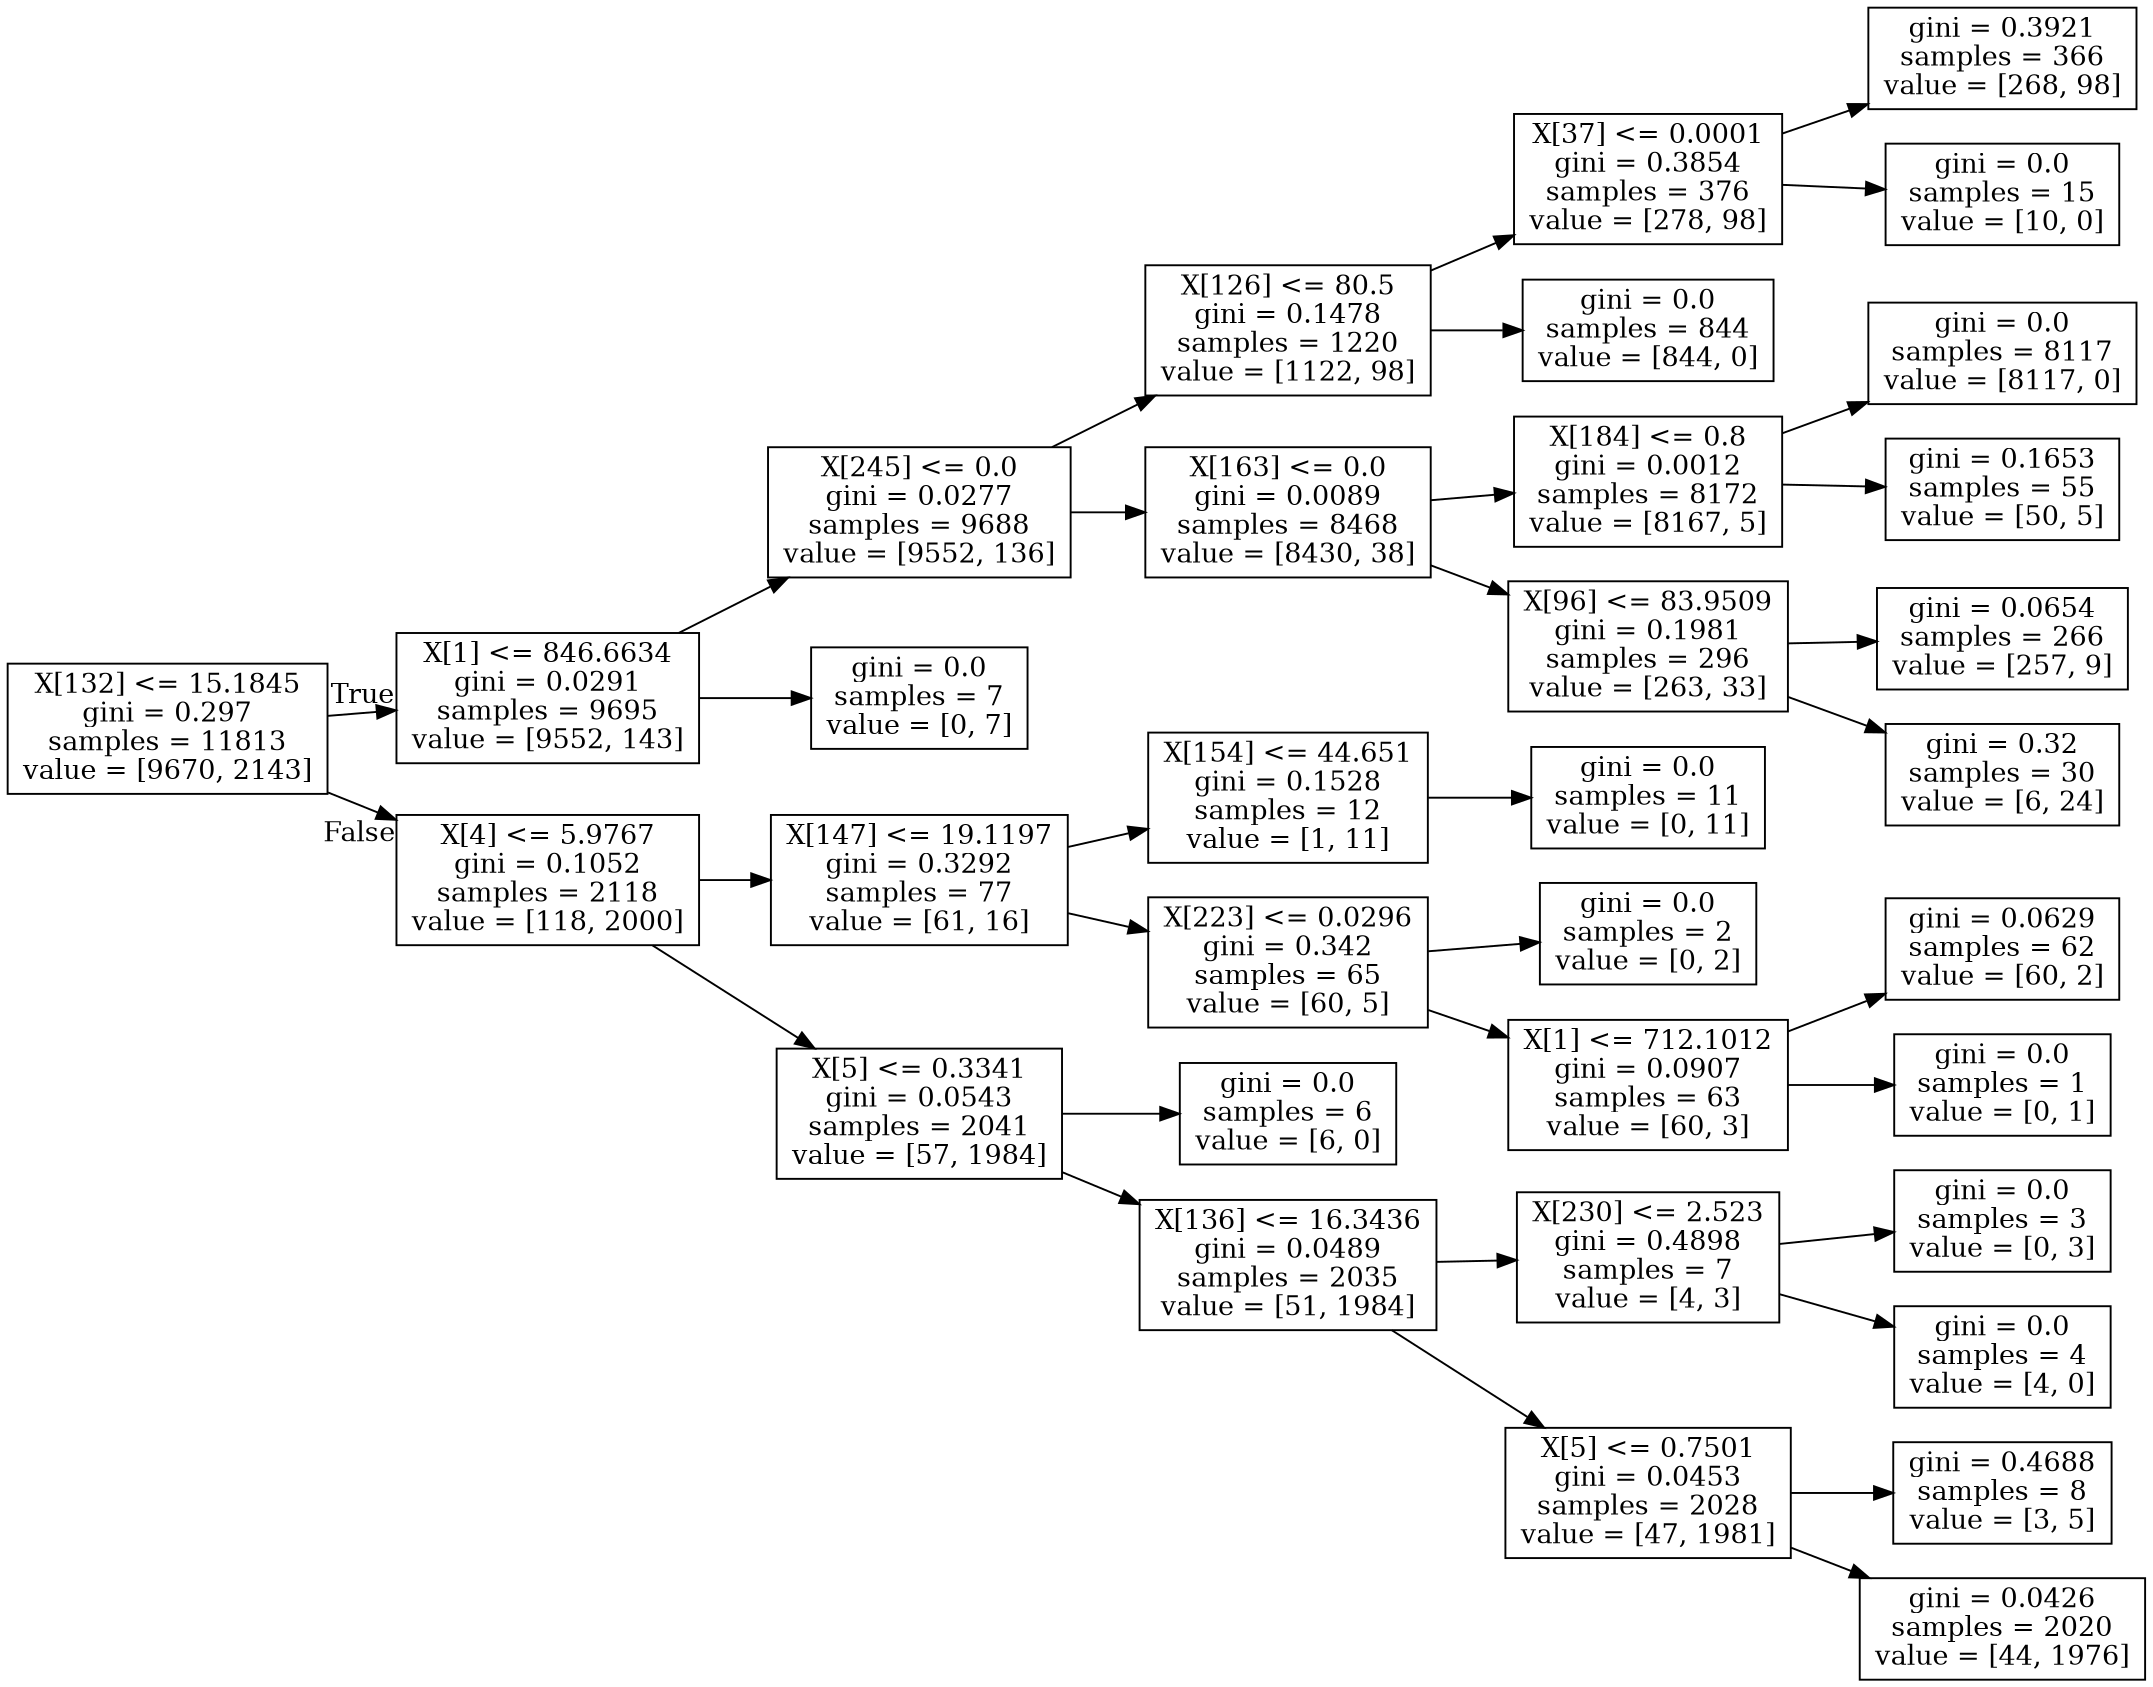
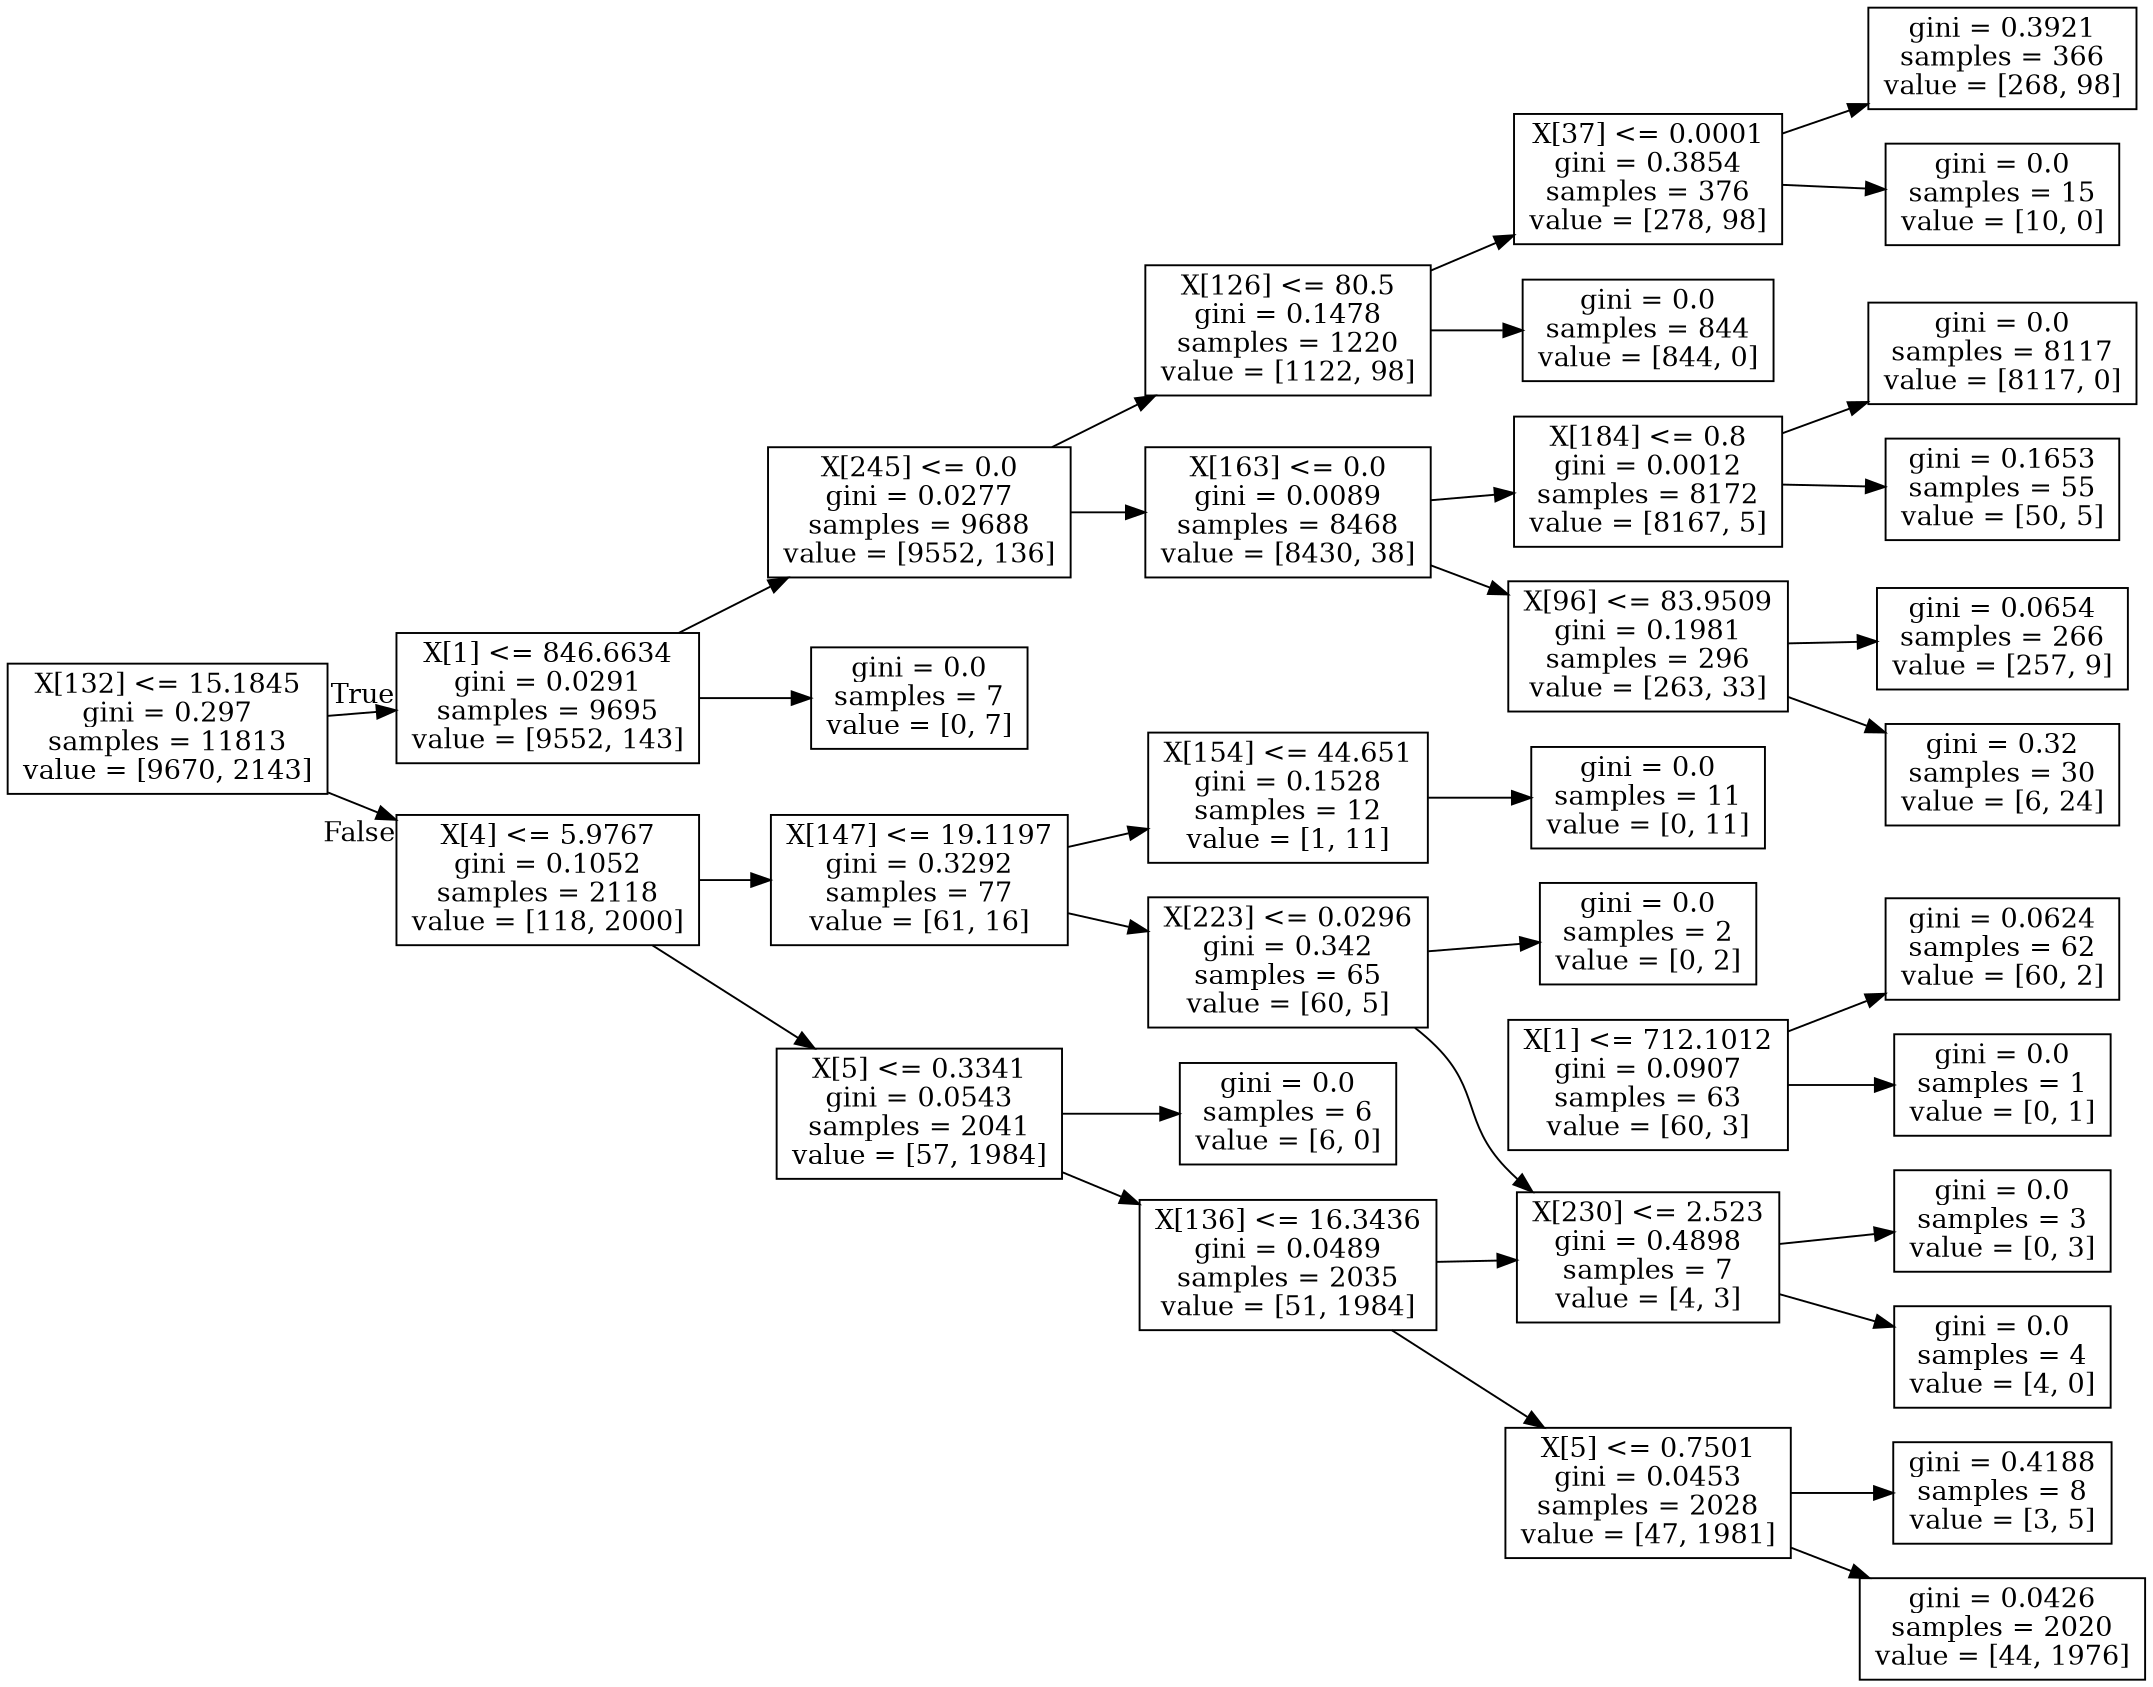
  digraph {
    rankdir=LR
    node [shape=box]
    n1 [label="X[132] <= 15.1845\ngini = 0.297\nsamples = 11813\nvalue = [9670, 2143]"]
    n2 [label="X[1] <= 846.6634\ngini = 0.0291\nsamples = 9695\nvalue = [9552, 143]"]
    n3 [label="X[4] <= 5.9767\ngini = 0.1052\nsamples = 2118\nvalue = [118, 2000]"]
    n4 [label="X[245] <= 0.0\ngini = 0.0277\nsamples = 9688\nvalue = [9552, 136]"]
    n5 [label="gini = 0.0\nsamples = 7\nvalue = [0, 7]"]
    n6 [label="X[147] <= 19.1197\ngini = 0.3292\nsamples = 77\nvalue = [61, 16]"]
    n7 [label="X[5] <= 0.3341\ngini = 0.0543\nsamples = 2041\nvalue = [57, 1984]"]
    n8 [label="X[126] <= 80.5\ngini = 0.1478\nsamples = 1220\nvalue = [1122, 98]"]
    n9 [label="X[163] <= 0.0\ngini = 0.0089\nsamples = 8468\nvalue = [8430, 38]"]
    n10 [label="X[37] <= 0.0001\ngini = 0.3854\nsamples = 376\nvalue = [278, 98]"]
    n11 [label="gini = 0.0\nsamples = 844\nvalue = [844, 0]"]
    n12 [label="X[184] <= 0.8\ngini = 0.0012\nsamples = 8172\nvalue = [8167, 5]"]
    n13 [label="X[96] <= 83.9509\ngini = 0.1981\nsamples = 296\nvalue = [263, 33]"]
    n14 [label="gini = 0.3921\nsamples = 366\nvalue = [268, 98]"]
    n15 [label="gini = 0.0\nsamples = 15\nvalue = [10, 0]"]
    n16 [label="gini = 0.0\nsamples = 8117\nvalue = [8117, 0]"]
    n17 [label="gini = 0.1653\nsamples = 55\nvalue = [50, 5]"]
    n18 [label="gini = 0.0654\nsamples = 266\nvalue = [257, 9]"]
    n19 [label="gini = 0.32\nsamples = 30\nvalue = [6, 24]"]
    n20 [label="X[154] <= 44.651\ngini = 0.1528\nsamples = 12\nvalue = [1, 11]"]
    n21 [label="X[223] <= 0.0296\ngini = 0.342\nsamples = 65\nvalue = [60, 5]"]
    n22 [label="gini = 0.0\nsamples = 6\nvalue = [6, 0]"]
    n23 [label="X[136] <= 16.3436\ngini = 0.0489\nsamples = 2035\nvalue = [51, 1984]"]
    n24 [label="gini = 0.0\nsamples = 11\nvalue = [0, 11]"]
    n25 [label="gini = 0.0\nsamples = 2\nvalue = [0, 2]"]
    n26 [label="X[1] <= 712.1012\ngini = 0.0907\nsamples = 63\nvalue = [60, 3]"]
-   n27 [label="gini = 0.0629\nsamples = 62\nvalue = [60, 2]"]
+   n27 [label="gini = 0.0624\nsamples = 62\nvalue = [60, 2]"]
    n28 [label="gini = 0.0\nsamples = 1\nvalue = [0, 1]"]
    n29 [label="X[230] <= 2.523\ngini = 0.4898\nsamples = 7\nvalue = [4, 3]"]
    n30 [label="X[5] <= 0.7501\ngini = 0.0453\nsamples = 2028\nvalue = [47, 1981]"]
    n31 [label="gini = 0.0\nsamples = 3\nvalue = [0, 3]"]
    n32 [label="gini = 0.0\nsamples = 4\nvalue = [4, 0]"]
-   n33 [label="gini = 0.4688\nsamples = 8\nvalue = [3, 5]"]
+   n33 [label="gini = 0.4188\nsamples = 8\nvalue = [3, 5]"]
    n34 [label="gini = 0.0426\nsamples = 2020\nvalue = [44, 1976]"]
    n1 -> n2 [headlabel=True labelangle=45 labeldistance=2.5]
    n1 -> n3 [headlabel=False labelangle=-45 labeldistance=2.5]
    n2 -> n4
    n2 -> n5
    n3 -> n6
    n3 -> n7
    n4 -> n8
    n4 -> n9
    n6 -> n20
    n6 -> n21
    n7 -> n22
    n7 -> n23
    n8 -> n10
    n8 -> n11
    n9 -> n12
    n9 -> n13
    n10 -> n14
    n10 -> n15
    n12 -> n16
    n12 -> n17
    n13 -> n18
    n13 -> n19
    n20 -> n24
    n21 -> n25
-   n21 -> n26
+   n21 -> n29
    n23 -> n29
    n23 -> n30
    n26 -> n27
    n26 -> n28
    n29 -> n31
    n29 -> n32
    n30 -> n33
    n30 -> n34
  }
